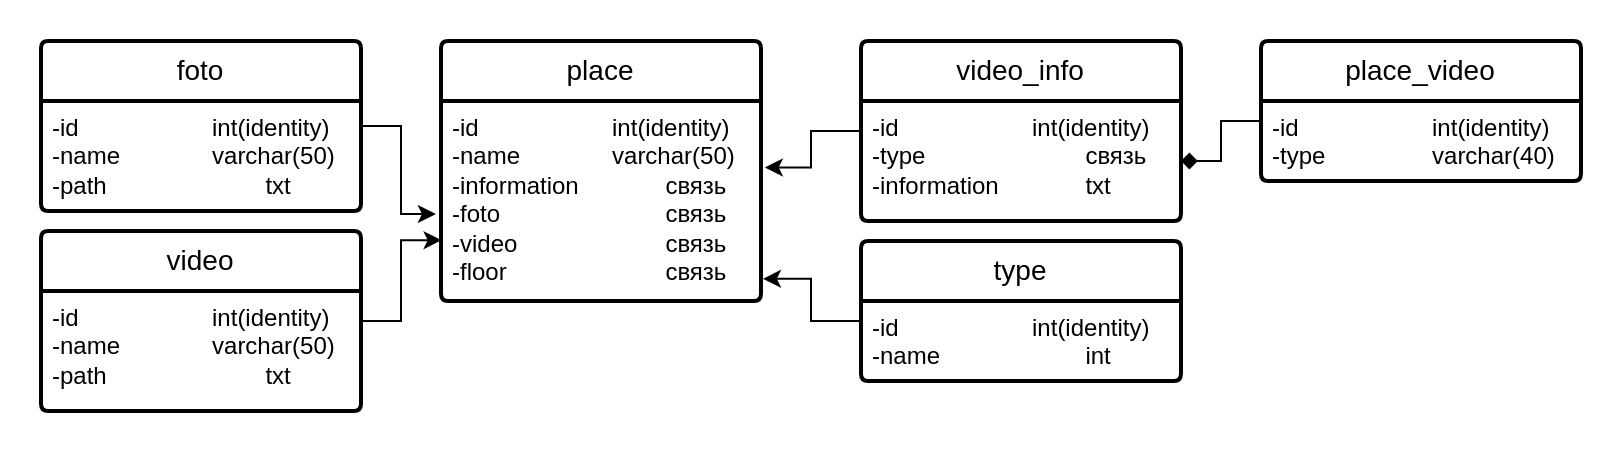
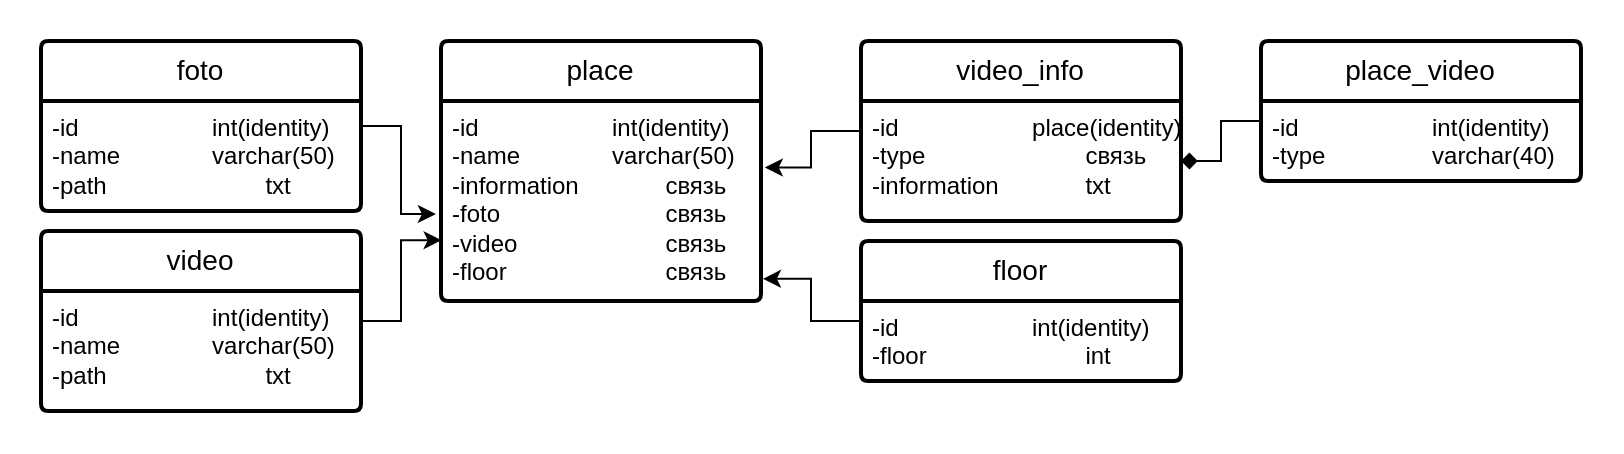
  <mxCell id="0" />
  <mxCell id="1" parent="0" />
  <mxCell id="2" value="place" style="swimlane;childLayout=stackLayout;horizontal=1;startSize=30;horizontalStack=0;rounded=1;fontSize=14;fontStyle=0;strokeWidth=2;resizeParent=0;resizeLast=1;shadow=0;dashed=0;align=center;arcSize=4;whiteSpace=wrap;html=1;" parent="1" vertex="1"><mxGeometry x="220" y="20" width="160" height="130" as="geometry"><mxRectangle x="-510" y="180" width="90" height="30" as="alternateBounds" /></mxGeometry></mxCell>
  <mxCell id="3" value="-id&lt;span style=&quot;white-space: pre;&quot;&gt;&#09;&lt;/span&gt;&lt;span style=&quot;white-space: pre;&quot;&gt;&#09;&lt;/span&gt;&lt;span style=&quot;white-space: pre;&quot;&gt;&#09;&lt;/span&gt;int(identity)&lt;div&gt;-name&lt;span style=&quot;white-space: pre;&quot;&gt;&#09;&lt;/span&gt;&lt;span style=&quot;white-space: pre;&quot;&gt;&#09;&lt;/span&gt;varchar(50)&lt;/div&gt;&lt;div&gt;-information&lt;span style=&quot;white-space: pre;&quot;&gt;&#09;&lt;/span&gt;&lt;span style=&quot;white-space: pre;&quot;&gt;&#09;&lt;/span&gt;связь&lt;/div&gt;&lt;div&gt;-foto&lt;span style=&quot;white-space: pre;&quot;&gt;&#09;&lt;/span&gt;&lt;span style=&quot;white-space: pre;&quot;&gt;&#09;&lt;/span&gt;&lt;span style=&quot;white-space: pre;&quot;&gt;&#09;&lt;/span&gt;&lt;span style=&quot;white-space: pre;&quot;&gt;&#09;&lt;/span&gt;связь&lt;/div&gt;&lt;div&gt;-video&lt;span style=&quot;white-space: pre;&quot;&gt;&#09;&lt;/span&gt;&lt;span style=&quot;white-space: pre;&quot;&gt;&#09;&lt;/span&gt;&lt;span style=&quot;white-space: pre;&quot;&gt;&#09;&lt;/span&gt;связь&lt;/div&gt;&lt;div&gt;-floor&lt;span style=&quot;white-space: pre;&quot;&gt;&#09;&lt;/span&gt;&lt;span style=&quot;white-space: pre;&quot;&gt;&#09;&lt;/span&gt;&lt;span style=&quot;white-space: pre;&quot;&gt;&#09;&lt;/span&gt;связь&lt;/div&gt;" style="align=left;strokeColor=none;fillColor=none;spacingLeft=4;fontSize=12;verticalAlign=top;resizable=0;rotatable=0;part=1;html=1;" parent="2" vertex="1"><mxGeometry y="30" width="160" height="100" as="geometry" /></mxCell>
  <mxCell id="4" value="video_info" style="swimlane;childLayout=stackLayout;horizontal=1;startSize=30;horizontalStack=0;rounded=1;fontSize=14;fontStyle=0;strokeWidth=2;resizeParent=0;resizeLast=1;shadow=0;dashed=0;align=center;arcSize=4;whiteSpace=wrap;html=1;" parent="1" vertex="1"><mxGeometry x="430" y="20" width="160" height="90" as="geometry"><mxRectangle x="-510" y="180" width="90" height="30" as="alternateBounds" /></mxGeometry></mxCell>
- <mxCell id="5" value="-id&lt;span style=&quot;white-space: pre;&quot;&gt;&#09;&lt;/span&gt;&lt;span style=&quot;white-space: pre;&quot;&gt;&#09;&lt;/span&gt;&lt;span style=&quot;white-space: pre;&quot;&gt;&#09;&lt;/span&gt;int(identity)&lt;div&gt;-type&lt;span style=&quot;white-space: pre;&quot;&gt;&#09;&lt;/span&gt;&lt;span style=&quot;white-space: pre;&quot;&gt;&#09;&lt;/span&gt;&lt;span style=&quot;white-space: pre;&quot;&gt;&#09;&lt;/span&gt;связь&lt;/div&gt;&lt;div&gt;-information&lt;span style=&quot;white-space: pre;&quot;&gt;&#09;&lt;/span&gt;&lt;span style=&quot;white-space: pre;&quot;&gt;&#09;&lt;/span&gt;txt&lt;/div&gt;" style="align=left;strokeColor=none;fillColor=none;spacingLeft=4;fontSize=12;verticalAlign=top;resizable=0;rotatable=0;part=1;html=1;" parent="4" vertex="1"><mxGeometry y="30" width="160" height="60" as="geometry" /></mxCell>
+ <mxCell id="5" value="-id&lt;span style=&quot;white-space: pre;&quot;&gt;&#09;&lt;/span&gt;&lt;span style=&quot;white-space: pre;&quot;&gt;&#09;&lt;/span&gt;&lt;span style=&quot;white-space: pre;&quot;&gt;&#09;&lt;/span&gt;place(identity)&lt;div&gt;-type&lt;span style=&quot;white-space: pre;&quot;&gt;&#09;&lt;/span&gt;&lt;span style=&quot;white-space: pre;&quot;&gt;&#09;&lt;/span&gt;&lt;span style=&quot;white-space: pre;&quot;&gt;&#09;&lt;/span&gt;связь&lt;/div&gt;&lt;div&gt;-information&lt;span style=&quot;white-space: pre;&quot;&gt;&#09;&lt;/span&gt;&lt;span style=&quot;white-space: pre;&quot;&gt;&#09;&lt;/span&gt;txt&lt;/div&gt;" style="align=left;strokeColor=none;fillColor=none;spacingLeft=4;fontSize=12;verticalAlign=top;resizable=0;rotatable=0;part=1;html=1;" parent="4" vertex="1"><mxGeometry y="30" width="160" height="60" as="geometry" /></mxCell>
  <mxCell id="6" value="place_video" style="swimlane;childLayout=stackLayout;horizontal=1;startSize=30;horizontalStack=0;rounded=1;fontSize=14;fontStyle=0;strokeWidth=2;resizeParent=0;resizeLast=1;shadow=0;dashed=0;align=center;arcSize=4;whiteSpace=wrap;html=1;" parent="1" vertex="1"><mxGeometry x="630" y="20" width="160" height="70" as="geometry"><mxRectangle x="-510" y="180" width="90" height="30" as="alternateBounds" /></mxGeometry></mxCell>
  <mxCell id="7" value="-id&lt;span style=&quot;white-space: pre;&quot;&gt;&#09;&lt;/span&gt;&lt;span style=&quot;white-space: pre;&quot;&gt;&#09;&lt;/span&gt;&lt;span style=&quot;white-space: pre;&quot;&gt;&#09;&lt;/span&gt;int(identity)&lt;div&gt;-type&lt;span style=&quot;white-space: pre;&quot;&gt;&#09;&lt;/span&gt;&lt;span style=&quot;white-space: pre;&quot;&gt;&#09;&lt;/span&gt;varchar(40)&lt;/div&gt;" style="align=left;strokeColor=none;fillColor=none;spacingLeft=4;fontSize=12;verticalAlign=top;resizable=0;rotatable=0;part=1;html=1;" parent="6" vertex="1"><mxGeometry y="30" width="160" height="40" as="geometry" /></mxCell>
  <mxCell id="8" style="edgeStyle=orthogonalEdgeStyle;rounded=0;orthogonalLoop=1;jettySize=auto;html=1;exitX=0;exitY=0.25;exitDx=0;exitDy=0;entryX=1;entryY=0.5;entryDx=0;entryDy=0;endArrow=diamond;" parent="1" source="7" target="5" edge="1"><mxGeometry relative="1" as="geometry" /></mxCell>
  <mxCell id="9" style="edgeStyle=orthogonalEdgeStyle;rounded=0;orthogonalLoop=1;jettySize=auto;html=1;exitX=0;exitY=0.25;exitDx=0;exitDy=0;entryX=1.012;entryY=0.332;entryDx=0;entryDy=0;entryPerimeter=0;" parent="1" source="5" target="3" edge="1"><mxGeometry relative="1" as="geometry" /></mxCell>
  <mxCell id="10" value="foto" style="swimlane;childLayout=stackLayout;horizontal=1;startSize=30;horizontalStack=0;rounded=1;fontSize=14;fontStyle=0;strokeWidth=2;resizeParent=0;resizeLast=1;shadow=0;dashed=0;align=center;arcSize=4;whiteSpace=wrap;html=1;" parent="1" vertex="1"><mxGeometry x="20" y="20" width="160" height="85" as="geometry"><mxRectangle x="-510" y="180" width="90" height="30" as="alternateBounds" /></mxGeometry></mxCell>
  <mxCell id="11" value="-id&lt;span style=&quot;white-space: pre;&quot;&gt;&#09;&lt;/span&gt;&lt;span style=&quot;white-space: pre;&quot;&gt;&#09;&lt;/span&gt;&lt;span style=&quot;white-space: pre;&quot;&gt;&#09;&lt;/span&gt;int(identity)&lt;div&gt;-name&lt;span style=&quot;white-space: pre;&quot;&gt;&#09;&lt;/span&gt;&lt;span style=&quot;white-space: pre;&quot;&gt;&#09;&lt;/span&gt;varchar(50)&lt;/div&gt;&lt;div&gt;-path&lt;span style=&quot;white-space: pre;&quot;&gt;&#09;&lt;/span&gt;&lt;span style=&quot;white-space: pre;&quot;&gt;&#09;&lt;/span&gt;&lt;span style=&quot;white-space: pre;&quot;&gt;&#09;&lt;/span&gt;txt&lt;/div&gt;" style="align=left;strokeColor=none;fillColor=none;spacingLeft=4;fontSize=12;verticalAlign=top;resizable=0;rotatable=0;part=1;html=1;" parent="10" vertex="1"><mxGeometry y="30" width="160" height="55" as="geometry" /></mxCell>
  <mxCell id="12" value="video" style="swimlane;childLayout=stackLayout;horizontal=1;startSize=30;horizontalStack=0;rounded=1;fontSize=14;fontStyle=0;strokeWidth=2;resizeParent=0;resizeLast=1;shadow=0;dashed=0;align=center;arcSize=4;whiteSpace=wrap;html=1;" parent="1" vertex="1"><mxGeometry x="20" y="115" width="160" height="90" as="geometry"><mxRectangle x="-510" y="180" width="90" height="30" as="alternateBounds" /></mxGeometry></mxCell>
  <mxCell id="13" value="-id&lt;span style=&quot;white-space: pre;&quot;&gt;&#09;&lt;/span&gt;&lt;span style=&quot;white-space: pre;&quot;&gt;&#09;&lt;/span&gt;&lt;span style=&quot;white-space: pre;&quot;&gt;&#09;&lt;/span&gt;int(identity)&lt;div&gt;-name&lt;span style=&quot;white-space: pre;&quot;&gt;&#09;&lt;/span&gt;&lt;span style=&quot;white-space: pre;&quot;&gt;&#09;&lt;/span&gt;varchar(50)&lt;/div&gt;&lt;div&gt;-path&lt;span style=&quot;white-space: pre;&quot;&gt;&#09;&lt;/span&gt;&lt;span style=&quot;white-space: pre;&quot;&gt;&#09;&lt;/span&gt;&lt;span style=&quot;white-space: pre;&quot;&gt;&#09;&lt;/span&gt;txt&lt;/div&gt;" style="align=left;strokeColor=none;fillColor=none;spacingLeft=4;fontSize=12;verticalAlign=top;resizable=0;rotatable=0;part=1;html=1;" parent="12" vertex="1"><mxGeometry y="30" width="160" height="60" as="geometry" /></mxCell>
- <mxCell id="14" value="type" style="swimlane;childLayout=stackLayout;horizontal=1;startSize=30;horizontalStack=0;rounded=1;fontSize=14;fontStyle=0;strokeWidth=2;resizeParent=0;resizeLast=1;shadow=0;dashed=0;align=center;arcSize=4;whiteSpace=wrap;html=1;" parent="1" vertex="1"><mxGeometry x="430" y="120" width="160" height="70" as="geometry"><mxRectangle x="-510" y="180" width="90" height="30" as="alternateBounds" /></mxGeometry></mxCell>
- <mxCell id="15" value="-id&lt;span style=&quot;white-space: pre;&quot;&gt;&#09;&lt;/span&gt;&lt;span style=&quot;white-space: pre;&quot;&gt;&#09;&lt;/span&gt;&lt;span style=&quot;white-space: pre;&quot;&gt;&#09;&lt;/span&gt;int(identity)&lt;div&gt;-name&lt;span style=&quot;white-space: pre;&quot;&gt;&#09;&lt;/span&gt;&lt;span style=&quot;white-space: pre;&quot;&gt;&#09;&lt;span style=&quot;white-space: pre;&quot;&gt;&#09;&lt;/span&gt;&lt;/span&gt;int&lt;br&gt;&lt;/div&gt;" style="align=left;strokeColor=none;fillColor=none;spacingLeft=4;fontSize=12;verticalAlign=top;resizable=0;rotatable=0;part=1;html=1;" parent="14" vertex="1"><mxGeometry y="30" width="160" height="40" as="geometry" /></mxCell>
+ <mxCell id="14" value="floor" style="swimlane;childLayout=stackLayout;horizontal=1;startSize=30;horizontalStack=0;rounded=1;fontSize=14;fontStyle=0;strokeWidth=2;resizeParent=0;resizeLast=1;shadow=0;dashed=0;align=center;arcSize=4;whiteSpace=wrap;html=1;" parent="1" vertex="1"><mxGeometry x="430" y="120" width="160" height="70" as="geometry"><mxRectangle x="-510" y="180" width="90" height="30" as="alternateBounds" /></mxGeometry></mxCell>
+ <mxCell id="15" value="-id&lt;span style=&quot;white-space: pre;&quot;&gt;&#09;&lt;/span&gt;&lt;span style=&quot;white-space: pre;&quot;&gt;&#09;&lt;/span&gt;&lt;span style=&quot;white-space: pre;&quot;&gt;&#09;&lt;/span&gt;int(identity)&lt;div&gt;-floor&lt;span style=&quot;white-space: pre;&quot;&gt;&#09;&lt;/span&gt;&lt;span style=&quot;white-space: pre;&quot;&gt;&#09;&lt;span style=&quot;white-space: pre;&quot;&gt;&#09;&lt;/span&gt;&lt;/span&gt;int&lt;br&gt;&lt;/div&gt;" style="align=left;strokeColor=none;fillColor=none;spacingLeft=4;fontSize=12;verticalAlign=top;resizable=0;rotatable=0;part=1;html=1;" parent="14" vertex="1"><mxGeometry y="30" width="160" height="40" as="geometry" /></mxCell>
  <mxCell id="16" style="edgeStyle=orthogonalEdgeStyle;rounded=0;orthogonalLoop=1;jettySize=auto;html=1;exitX=0;exitY=0.25;exitDx=0;exitDy=0;entryX=1.006;entryY=0.889;entryDx=0;entryDy=0;entryPerimeter=0;" parent="1" source="15" target="3" edge="1"><mxGeometry relative="1" as="geometry" /></mxCell>
  <mxCell id="17" style="edgeStyle=orthogonalEdgeStyle;rounded=0;orthogonalLoop=1;jettySize=auto;html=1;exitX=1;exitY=0.5;exitDx=0;exitDy=0;entryX=-0.016;entryY=0.565;entryDx=0;entryDy=0;entryPerimeter=0;" parent="1" source="10" target="3" edge="1"><mxGeometry relative="1" as="geometry" /></mxCell>
  <mxCell id="18" style="edgeStyle=orthogonalEdgeStyle;rounded=0;orthogonalLoop=1;jettySize=auto;html=1;exitX=1;exitY=0.25;exitDx=0;exitDy=0;entryX=0.002;entryY=0.696;entryDx=0;entryDy=0;entryPerimeter=0;" parent="1" source="13" target="3" edge="1"><mxGeometry relative="1" as="geometry" /></mxCell>
